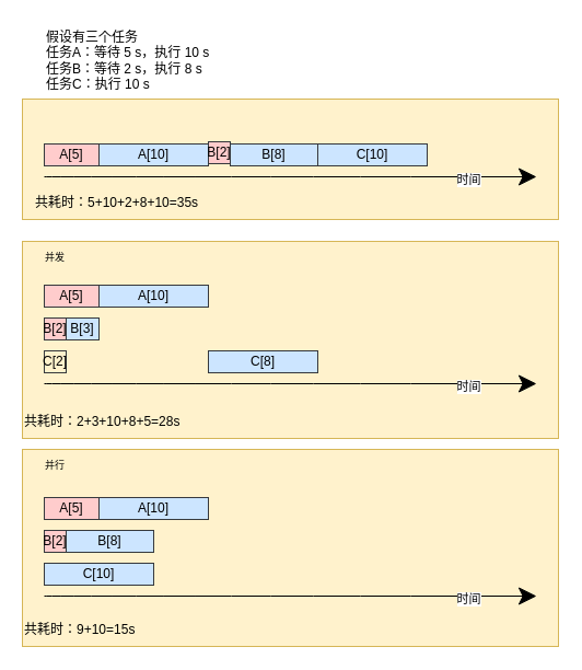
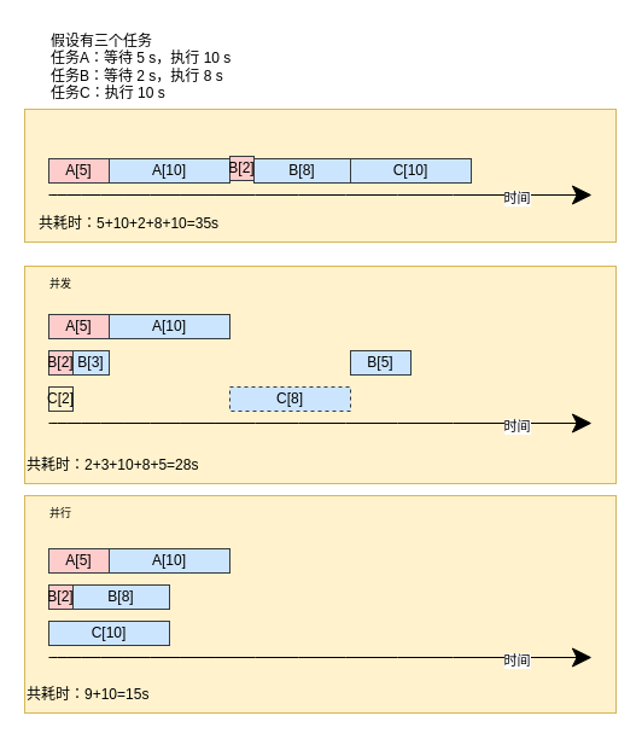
  <mxCell id="0" />
  <mxCell id="1" parent="0" />
  <mxCell id="2" value="" style="rounded=0;whiteSpace=wrap;html=1;hachureGap=4;fillColor=#fff2cc;strokeColor=#d6b656;" vertex="1" parent="1"><mxGeometry x="20" y="410" width="490" height="180" as="geometry" /></mxCell>
  <mxCell id="3" value="" style="rounded=0;whiteSpace=wrap;html=1;hachureGap=4;fillColor=#fff2cc;strokeColor=#d6b656;" vertex="1" parent="1"><mxGeometry x="20" y="220" width="490" height="180" as="geometry" /></mxCell>
  <mxCell id="4" value="" style="rounded=0;whiteSpace=wrap;html=1;hachureGap=4;fillColor=#fff2cc;strokeColor=#d6b656;" vertex="1" parent="1"><mxGeometry x="20" y="90" width="490" height="110" as="geometry" /></mxCell>
  <mxCell id="5" value="假设有三个任务&lt;br&gt;任务A：等待 5 s，执行 10 s&lt;br&gt;任务B：等待 2 s，执行 8 s&lt;br&gt;任务C：执行 10 s" style="text;html=1;strokeColor=none;fillColor=none;align=left;verticalAlign=middle;whiteSpace=wrap;rounded=0;hachureGap=4;" vertex="1" parent="1"><mxGeometry x="40" y="20" width="190" height="70" as="geometry" /></mxCell>
  <mxCell id="6" value="" style="endArrow=classic;html=1;rounded=0;startSize=14;endSize=14;sourcePerimeterSpacing=8;targetPerimeterSpacing=8;curved=1;" edge="1" parent="1"><mxGeometry width="50" height="50" relative="1" as="geometry"><mxPoint x="40" y="161" as="sourcePoint" /><mxPoint x="490" y="161" as="targetPoint" /></mxGeometry></mxCell>
  <mxCell id="7" value="时间" style="edgeLabel;html=1;align=center;verticalAlign=middle;resizable=0;points=[];" vertex="1" connectable="0" parent="6"><mxGeometry x="0.722" y="-2" relative="1" as="geometry"><mxPoint as="offset" /></mxGeometry></mxCell>
  <mxCell id="8" value="A[10]" style="rounded=0;whiteSpace=wrap;html=1;hachureGap=4;fillColor=#cce5ff;strokeColor=#36393d;" vertex="1" parent="1"><mxGeometry x="90" y="131" width="100" height="20" as="geometry" /></mxCell>
  <mxCell id="9" value="B[8]" style="rounded=0;whiteSpace=wrap;html=1;hachureGap=4;fillColor=#cce5ff;strokeColor=#36393d;" vertex="1" parent="1"><mxGeometry x="210" y="131" width="80" height="20" as="geometry" /></mxCell>
  <mxCell id="10" value="C[10]" style="rounded=0;whiteSpace=wrap;html=1;hachureGap=4;fillColor=#cce5ff;strokeColor=#36393d;" vertex="1" parent="1"><mxGeometry x="290" y="131" width="100" height="20" as="geometry" /></mxCell>
  <mxCell id="11" value="A[5]" style="rounded=0;whiteSpace=wrap;html=1;hachureGap=4;fillColor=#ffcccc;strokeColor=#36393d;" vertex="1" parent="1"><mxGeometry x="40" y="131" width="50" height="20" as="geometry" /></mxCell>
  <mxCell id="12" value="B[2]" style="rounded=0;whiteSpace=wrap;html=1;hachureGap=4;fillColor=#ffcccc;strokeColor=#36393d;" vertex="1" parent="1"><mxGeometry x="190" y="129" width="20" height="20" as="geometry" /></mxCell>
  <mxCell id="13" value="" style="endArrow=classic;html=1;rounded=0;startSize=14;endSize=14;sourcePerimeterSpacing=8;targetPerimeterSpacing=8;curved=1;" edge="1" parent="1"><mxGeometry width="50" height="50" relative="1" as="geometry"><mxPoint x="40" y="350" as="sourcePoint" /><mxPoint x="490" y="350" as="targetPoint" /></mxGeometry></mxCell>
  <mxCell id="14" value="时间" style="edgeLabel;html=1;align=center;verticalAlign=middle;resizable=0;points=[];" vertex="1" connectable="0" parent="13"><mxGeometry x="0.722" y="-2" relative="1" as="geometry"><mxPoint as="offset" /></mxGeometry></mxCell>
  <mxCell id="15" value="A[10]" style="rounded=0;whiteSpace=wrap;html=1;hachureGap=4;fillColor=#cce5ff;strokeColor=#36393d;" vertex="1" parent="1"><mxGeometry x="90" y="260" width="100" height="20" as="geometry" /></mxCell>
  <mxCell id="16" value="B[3]" style="rounded=0;whiteSpace=wrap;html=1;hachureGap=4;fillColor=#cce5ff;strokeColor=#36393d;" vertex="1" parent="1"><mxGeometry y="290" width="30" height="20" as="geometry" x="60" /></mxCell>
  <mxCell id="17" value="C[2]" style="rounded=0;whiteSpace=wrap;html=1;hachureGap=4;fillColor=#fff2cc;strokeColor=#36393d;" vertex="1" parent="1"><mxGeometry x="40" y="320" width="20" height="20" as="geometry" /></mxCell>
  <mxCell id="18" value="A[5]" style="rounded=0;whiteSpace=wrap;html=1;hachureGap=4;fillColor=#ffcccc;strokeColor=#36393d;" vertex="1" parent="1"><mxGeometry x="40" y="260" width="50" height="20" as="geometry" /></mxCell>
  <mxCell id="19" value="B[2]" style="rounded=0;whiteSpace=wrap;html=1;hachureGap=4;fillColor=#ffcccc;strokeColor=#36393d;" vertex="1" parent="1"><mxGeometry x="40" y="290" width="20" height="20" as="geometry" /></mxCell>
- <mxCell id="20" value="C[8]" style="rounded=0;whiteSpace=wrap;html=1;hachureGap=4;fillColor=#cce5ff;strokeColor=#36393d;" vertex="1" parent="1"><mxGeometry x="190" y="320" width="100" height="20" as="geometry" /></mxCell>
+ <mxCell id="20" value="C[8]" style="rounded=0;whiteSpace=wrap;html=1;hachureGap=4;fillColor=#cce5ff;strokeColor=#36393d;dashed=1;" vertex="1" parent="1"><mxGeometry x="190" y="320" width="100" height="20" as="geometry" /></mxCell>
+ <mxCell id="21" value="B[5]" style="rounded=0;whiteSpace=wrap;html=1;hachureGap=4;fillColor=#cce5ff;strokeColor=#36393d;" vertex="1" parent="1"><mxGeometry x="290" y="290" width="50" height="20" as="geometry" /></mxCell>
  <mxCell id="22" value="共耗时：5+10+2+8+10=35s" style="text;html=1;strokeColor=none;fillColor=none;align=left;verticalAlign=middle;whiteSpace=wrap;rounded=0;hachureGap=4;" vertex="1" parent="1"><mxGeometry x="30" y="170" width="350" height="30" as="geometry" /></mxCell>
  <mxCell id="23" value="共耗时：2+3+10+8+5=28s" style="text;html=1;strokeColor=none;fillColor=none;align=left;verticalAlign=middle;whiteSpace=wrap;rounded=0;hachureGap=4;" vertex="1" parent="1"><mxGeometry x="20" y="370" width="350" height="30" as="geometry" /></mxCell>
  <mxCell id="24" value="" style="endArrow=classic;html=1;rounded=0;startSize=14;endSize=14;sourcePerimeterSpacing=8;targetPerimeterSpacing=8;curved=1;" edge="1" parent="1"><mxGeometry width="50" height="50" relative="1" as="geometry"><mxPoint x="40" y="544" as="sourcePoint" /><mxPoint x="490" y="544" as="targetPoint" /></mxGeometry></mxCell>
  <mxCell id="25" value="时间" style="edgeLabel;html=1;align=center;verticalAlign=middle;resizable=0;points=[];" vertex="1" connectable="0" parent="24"><mxGeometry x="0.722" y="-2" relative="1" as="geometry"><mxPoint as="offset" /></mxGeometry></mxCell>
  <mxCell id="26" value="A[10]" style="rounded=0;whiteSpace=wrap;html=1;hachureGap=4;fillColor=#cce5ff;strokeColor=#36393d;" vertex="1" parent="1"><mxGeometry x="90" y="454" width="100" height="20" as="geometry" /></mxCell>
  <mxCell id="27" value="B[8]" style="rounded=0;whiteSpace=wrap;html=1;hachureGap=4;fillColor=#cce5ff;strokeColor=#36393d;" vertex="1" parent="1"><mxGeometry y="484" width="80" height="20" as="geometry" x="60" /></mxCell>
  <mxCell id="28" value="C[10]" style="rounded=0;whiteSpace=wrap;html=1;hachureGap=4;fillColor=#cce5ff;strokeColor=#36393d;" vertex="1" parent="1"><mxGeometry x="40" y="514" width="100" height="20" as="geometry" /></mxCell>
  <mxCell id="29" value="A[5]" style="rounded=0;whiteSpace=wrap;html=1;hachureGap=4;fillColor=#ffcccc;strokeColor=#36393d;" vertex="1" parent="1"><mxGeometry x="40" y="454" width="50" height="20" as="geometry" /></mxCell>
  <mxCell id="30" value="B[2]" style="rounded=0;whiteSpace=wrap;html=1;hachureGap=4;fillColor=#ffcccc;strokeColor=#36393d;" vertex="1" parent="1"><mxGeometry x="40" y="484" width="20" height="20" as="geometry" /></mxCell>
  <mxCell id="31" value="共耗时：9+10=15s" style="text;html=1;strokeColor=none;fillColor=none;align=left;verticalAlign=middle;whiteSpace=wrap;rounded=0;hachureGap=4;" vertex="1" parent="1"><mxGeometry x="20" y="560" width="350" height="30" as="geometry" /></mxCell>
  <mxCell id="32" value="并发" style="text;html=1;strokeColor=none;fillColor=none;align=center;verticalAlign=middle;whiteSpace=wrap;rounded=0;hachureGap=4;fontSize=9;" vertex="1" parent="1"><mxGeometry x="20" y="220" width="60" height="30" as="geometry" /></mxCell>
  <mxCell id="33" value="并行" style="text;html=1;strokeColor=none;fillColor=none;align=center;verticalAlign=middle;whiteSpace=wrap;rounded=0;hachureGap=4;fontSize=9;" vertex="1" parent="1"><mxGeometry x="20" y="410" width="60" height="30" as="geometry" /></mxCell>
